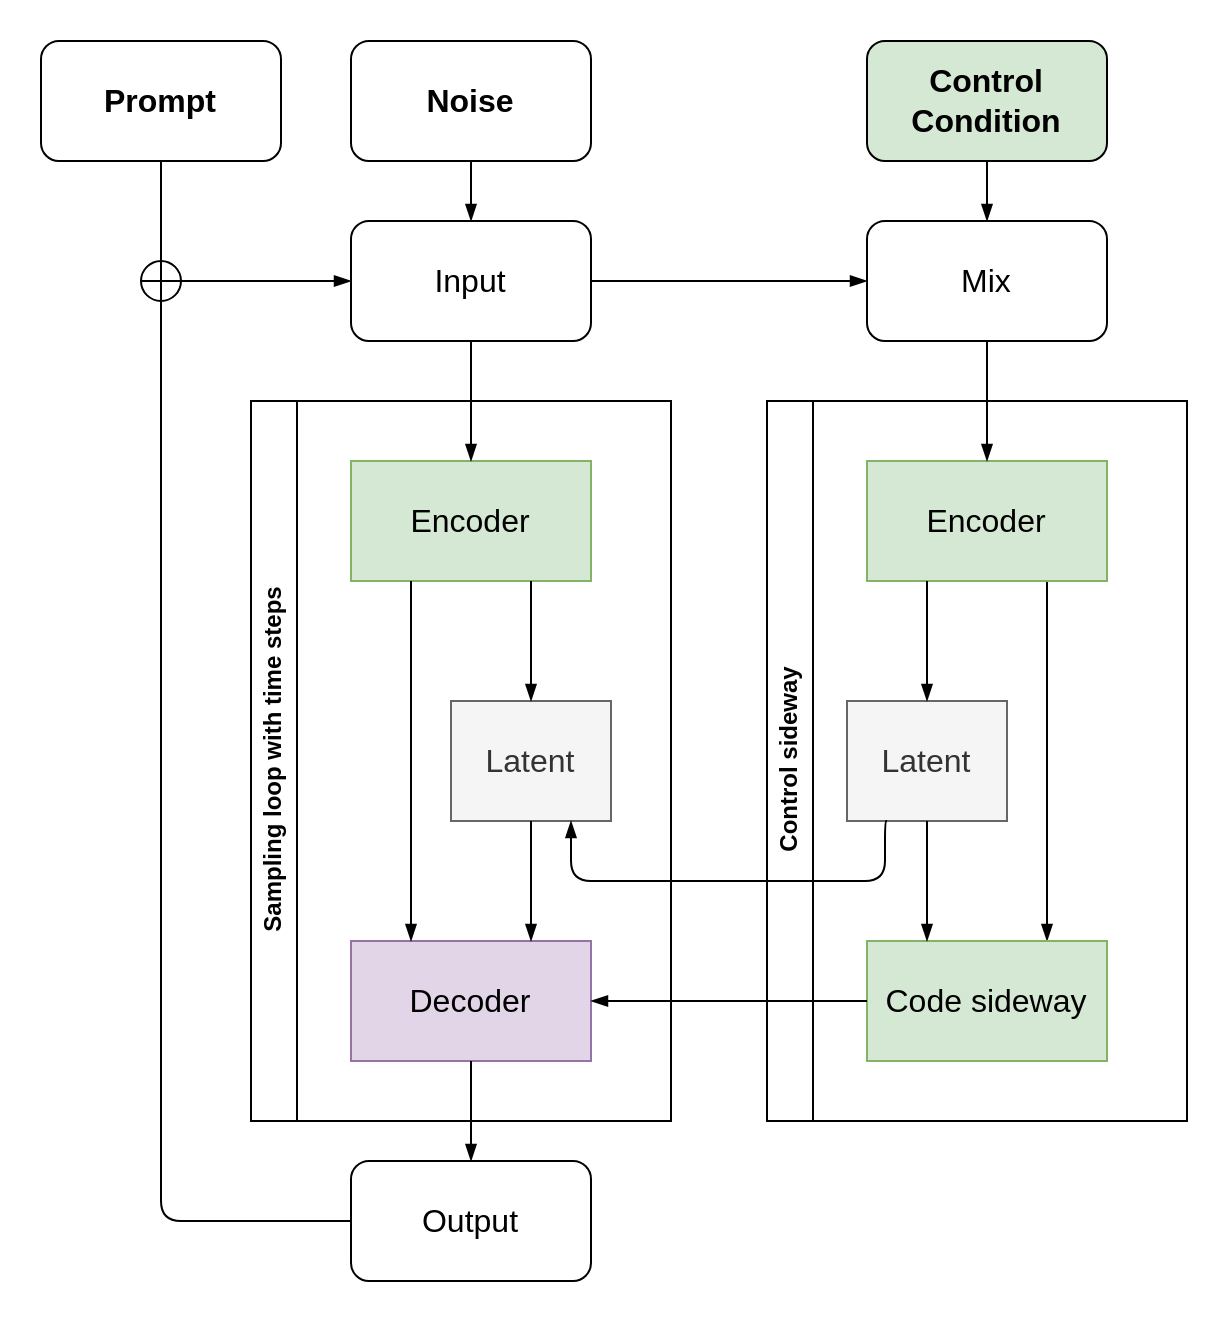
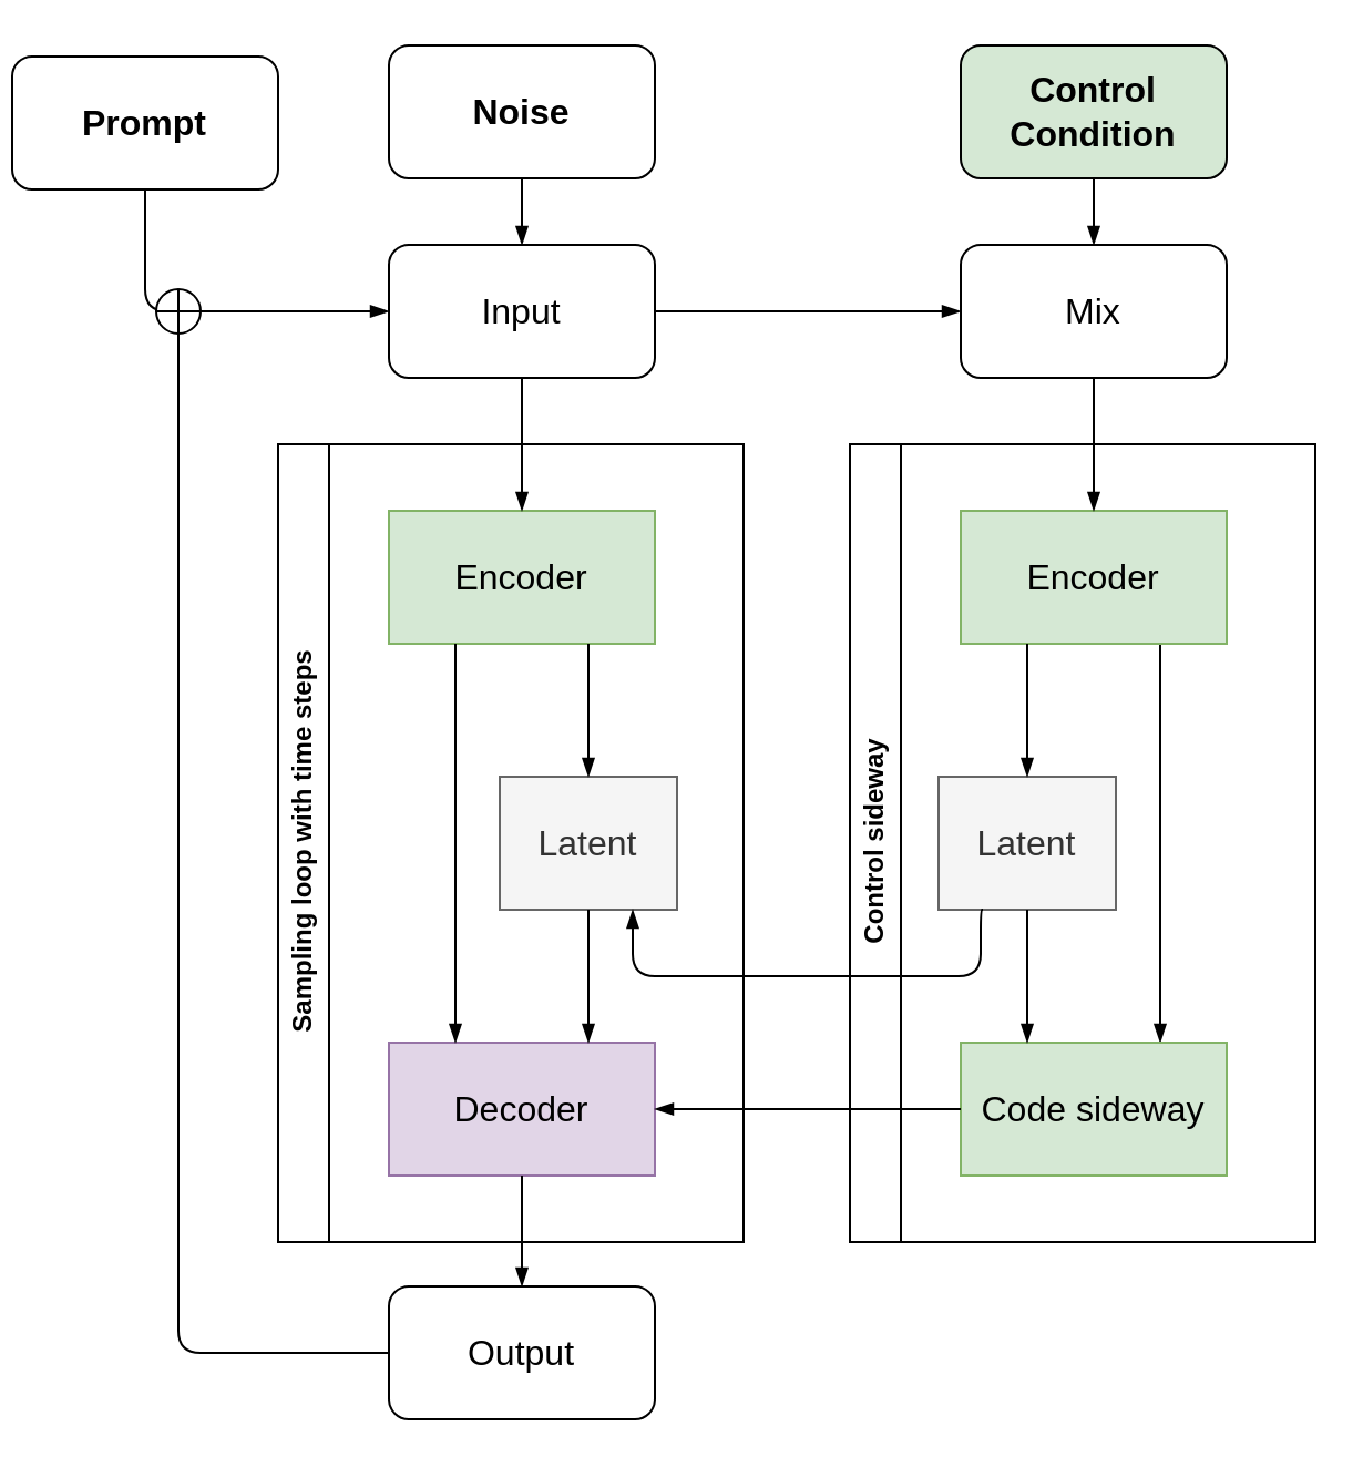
  <mxCell id="0" />
  <mxCell id="1" parent="0" />
  <mxCell id="2" value="Sampling loop with time steps" style="swimlane;horizontal=0;whiteSpace=wrap;html=1;" vertex="1" parent="1"><mxGeometry x="125" y="200" width="210" height="360" as="geometry" /></mxCell>
  <mxCell id="3" value="Encoder" style="rounded=0;whiteSpace=wrap;html=1;fillColor=#d5e8d4;strokeColor=#82b366;fontSize=16;" vertex="1" parent="2"><mxGeometry x="50" y="30" width="120" height="60" as="geometry" /></mxCell>
  <mxCell id="4" value="Latent" style="rounded=0;whiteSpace=wrap;html=1;fillColor=#f5f5f5;fontColor=#333333;strokeColor=#666666;fontSize=16;" vertex="1" parent="2"><mxGeometry x="100" y="150" width="80" height="60" as="geometry" /></mxCell>
  <mxCell id="5" style="edgeStyle=none;html=1;exitX=0.75;exitY=1;exitDx=0;exitDy=0;entryX=0.5;entryY=0;entryDx=0;entryDy=0;fontSize=16;endArrow=blockThin;endFill=1;" edge="1" parent="2" source="3" target="4"><mxGeometry relative="1" as="geometry" /></mxCell>
  <mxCell id="6" value="Decoder" style="rounded=0;whiteSpace=wrap;html=1;fillColor=#e1d5e7;strokeColor=#9673a6;fontSize=16;" vertex="1" parent="2"><mxGeometry x="50" y="270" width="120" height="60" as="geometry" /></mxCell>
  <mxCell id="7" style="edgeStyle=none;html=1;exitX=0.25;exitY=1;exitDx=0;exitDy=0;entryX=0.25;entryY=0;entryDx=0;entryDy=0;fontSize=16;endArrow=blockThin;endFill=1;" edge="1" parent="2" source="3" target="6"><mxGeometry relative="1" as="geometry" /></mxCell>
  <mxCell id="8" style="edgeStyle=none;html=1;entryX=0.75;entryY=0;entryDx=0;entryDy=0;fontSize=16;endArrow=blockThin;endFill=1;" edge="1" parent="2" source="4" target="6"><mxGeometry relative="1" as="geometry" /></mxCell>
  <mxCell id="9" style="edgeStyle=orthogonalEdgeStyle;html=1;entryX=0;entryY=0.5;entryDx=0;entryDy=0;exitX=0.5;exitY=1;exitDx=0;exitDy=0;endArrow=blockThin;endFill=1;" edge="1" parent="1" source="10" target="15"><mxGeometry relative="1" as="geometry" /></mxCell>
- <mxCell id="10" value="Prompt" style="rounded=1;whiteSpace=wrap;html=1;fontSize=16;fontStyle=1" vertex="1" parent="1"><mxGeometry x="20" y="20" width="120" height="60" as="geometry" /></mxCell>
+ <mxCell id="10" value="Prompt" style="rounded=1;whiteSpace=wrap;html=1;fontSize=16;fontStyle=1" vertex="1" parent="1"><mxGeometry x="5" y="25" width="120" height="60" as="geometry" /></mxCell>
  <mxCell id="11" value="" style="edgeStyle=orthogonalEdgeStyle;html=1;endArrow=blockThin;endFill=1;" edge="1" parent="1" source="12" target="15"><mxGeometry relative="1" as="geometry" /></mxCell>
  <mxCell id="12" value="Noise" style="rounded=1;whiteSpace=wrap;html=1;fontSize=16;fontStyle=1" vertex="1" parent="1"><mxGeometry x="175" y="20" width="120" height="60" as="geometry" /></mxCell>
  <mxCell id="13" style="edgeStyle=none;html=1;exitX=0.5;exitY=1;exitDx=0;exitDy=0;endArrow=blockThin;endFill=1;" edge="1" parent="1" source="15" target="3"><mxGeometry relative="1" as="geometry" /></mxCell>
  <mxCell id="14" style="edgeStyle=orthogonalEdgeStyle;html=1;entryX=0;entryY=0.5;entryDx=0;entryDy=0;fontSize=16;endArrow=blockThin;endFill=1;" edge="1" parent="1" source="15" target="31"><mxGeometry relative="1" as="geometry" /></mxCell>
  <mxCell id="15" value="Input" style="rounded=1;whiteSpace=wrap;html=1;fontSize=16;" vertex="1" parent="1"><mxGeometry x="175" y="110" width="120" height="60" as="geometry" /></mxCell>
  <mxCell id="16" value="Output" style="rounded=1;whiteSpace=wrap;html=1;fontSize=16;" vertex="1" parent="1"><mxGeometry x="175" y="580" width="120" height="60" as="geometry" /></mxCell>
  <mxCell id="17" style="edgeStyle=none;html=1;entryX=0.5;entryY=0;entryDx=0;entryDy=0;fontSize=16;endArrow=blockThin;endFill=1;" edge="1" parent="1" source="6" target="16"><mxGeometry relative="1" as="geometry" /></mxCell>
  <mxCell id="18" value="" style="edgeStyle=orthogonalEdgeStyle;html=1;exitX=0;exitY=0.5;exitDx=0;exitDy=0;entryX=0;entryY=0.5;entryDx=0;entryDy=0;endArrow=blockThin;endFill=1;" edge="1" parent="1" source="16" target="19"><mxGeometry relative="1" as="geometry"><mxPoint x="175" y="610" as="sourcePoint" /><mxPoint x="175" y="140" as="targetPoint" /><Array as="points"><mxPoint x="80" y="610" /></Array></mxGeometry></mxCell>
  <mxCell id="19" value="" style="shape=orEllipse;perimeter=ellipsePerimeter;whiteSpace=wrap;html=1;backgroundOutline=1;" vertex="1" parent="1"><mxGeometry x="70" y="130" width="20" height="20" as="geometry" /></mxCell>
  <mxCell id="20" value="Control sideway" style="swimlane;horizontal=0;whiteSpace=wrap;html=1;" vertex="1" parent="1"><mxGeometry x="383" y="200" width="210" height="360" as="geometry"><mxRectangle x="470" y="260" width="40" height="120" as="alternateBounds" /></mxGeometry></mxCell>
  <mxCell id="21" style="edgeStyle=orthogonalEdgeStyle;html=1;exitX=0.75;exitY=1;exitDx=0;exitDy=0;entryX=0.75;entryY=0;entryDx=0;entryDy=0;fontSize=16;endArrow=blockThin;endFill=1;" edge="1" parent="20" source="22" target="25"><mxGeometry relative="1" as="geometry" /></mxCell>
  <mxCell id="22" value="Encoder" style="rounded=0;whiteSpace=wrap;html=1;fillColor=#d5e8d4;strokeColor=#82b366;fontSize=16;" vertex="1" parent="20"><mxGeometry x="50" y="30" width="120" height="60" as="geometry" /></mxCell>
  <mxCell id="23" value="Latent" style="rounded=0;whiteSpace=wrap;html=1;fillColor=#f5f5f5;fontColor=#333333;strokeColor=#666666;fontSize=16;" vertex="1" parent="20"><mxGeometry x="40" y="150" width="80" height="60" as="geometry" /></mxCell>
  <mxCell id="24" style="edgeStyle=none;html=1;exitX=0.25;exitY=1;exitDx=0;exitDy=0;entryX=0.5;entryY=0;entryDx=0;entryDy=0;fontSize=16;endArrow=blockThin;endFill=1;" edge="1" parent="20" source="22" target="23"><mxGeometry relative="1" as="geometry" /></mxCell>
  <mxCell id="25" value="Code sideway" style="rounded=0;whiteSpace=wrap;html=1;fillColor=#d5e8d4;strokeColor=#82b366;fontSize=16;" vertex="1" parent="20"><mxGeometry x="50" y="270" width="120" height="60" as="geometry" /></mxCell>
  <mxCell id="26" style="edgeStyle=none;html=1;entryX=0.25;entryY=0;entryDx=0;entryDy=0;fontSize=16;endArrow=blockThin;endFill=1;" edge="1" parent="20" source="23" target="25"><mxGeometry relative="1" as="geometry" /></mxCell>
  <mxCell id="27" style="edgeStyle=orthogonalEdgeStyle;html=1;entryX=1;entryY=0.5;entryDx=0;entryDy=0;endArrow=blockThin;endFill=1;" edge="1" parent="1" source="25" target="6"><mxGeometry relative="1" as="geometry" /></mxCell>
  <mxCell id="28" style="edgeStyle=orthogonalEdgeStyle;html=1;entryX=0.5;entryY=0;entryDx=0;entryDy=0;endArrow=blockThin;endFill=1;" edge="1" parent="1" source="29" target="31"><mxGeometry relative="1" as="geometry" /></mxCell>
  <mxCell id="29" value="Control Condition" style="rounded=1;whiteSpace=wrap;html=1;fontSize=16;fontStyle=1;fillColor=#d5e8d4;" vertex="1" parent="1"><mxGeometry x="433" y="20" width="120" height="60" as="geometry" /></mxCell>
  <mxCell id="30" style="edgeStyle=orthogonalEdgeStyle;html=1;entryX=0.5;entryY=0;entryDx=0;entryDy=0;endArrow=blockThin;endFill=1;" edge="1" parent="1" source="31" target="22"><mxGeometry relative="1" as="geometry" /></mxCell>
  <mxCell id="31" value="Mix" style="rounded=1;whiteSpace=wrap;html=1;fontSize=16;" vertex="1" parent="1"><mxGeometry x="433" y="110" width="120" height="60" as="geometry" /></mxCell>
  <mxCell id="32" style="edgeStyle=orthogonalEdgeStyle;html=1;exitX=0.25;exitY=1;exitDx=0;exitDy=0;entryX=0.75;entryY=1;entryDx=0;entryDy=0;fontSize=16;endArrow=blockThin;endFill=1;" edge="1" parent="1" source="23" target="4"><mxGeometry relative="1" as="geometry"><Array as="points"><mxPoint x="442" y="440" /><mxPoint x="285" y="440" /></Array></mxGeometry></mxCell>
